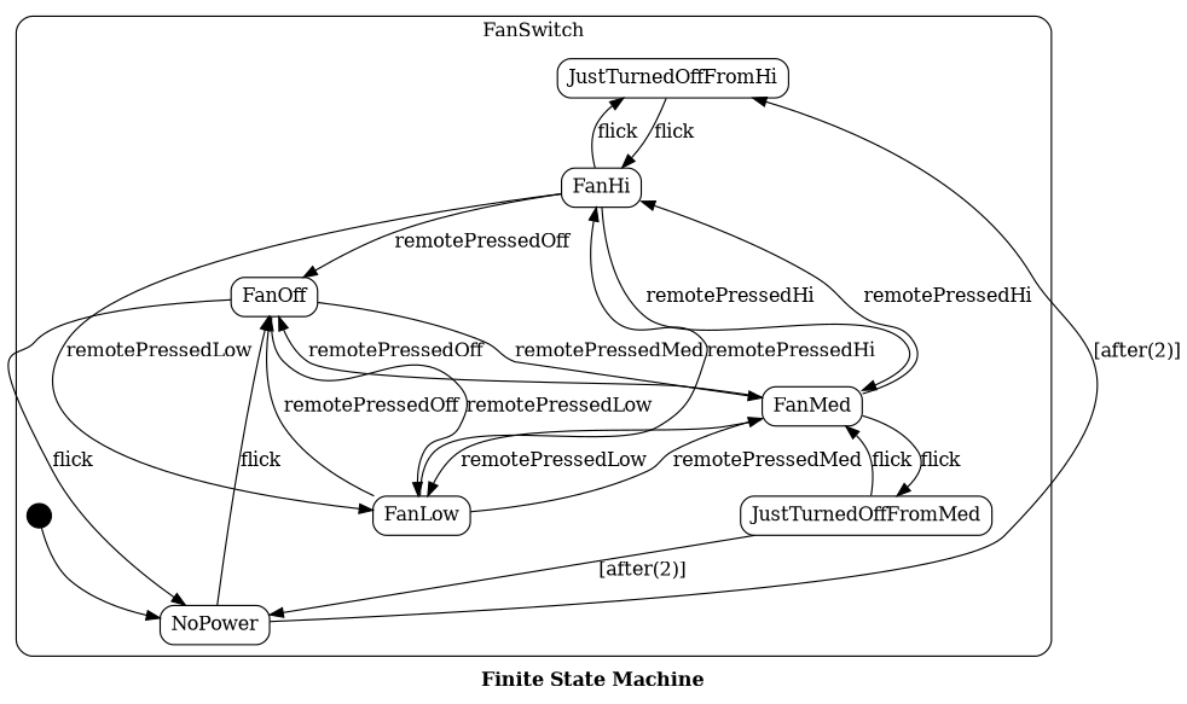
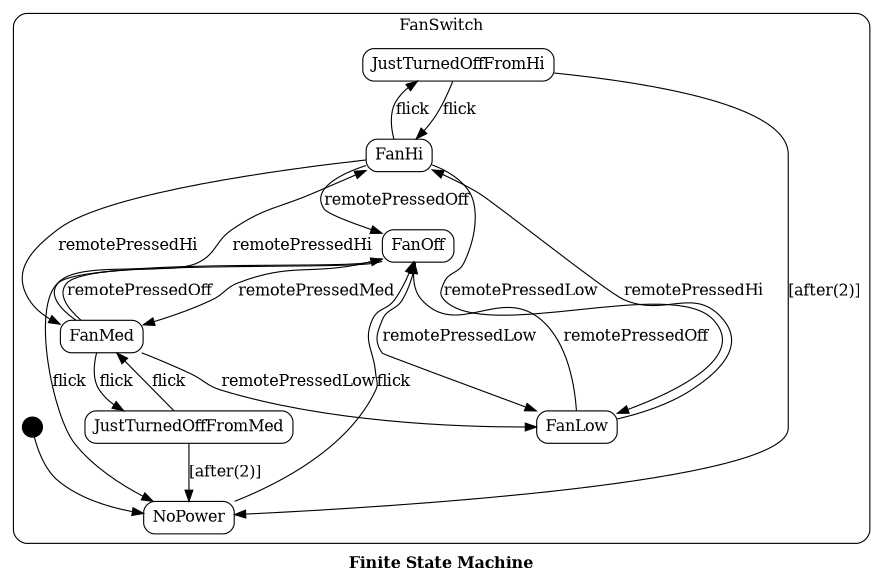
  digraph {
    compound=true
    label=<<b>Finite State Machine</b>>
    node [color=black shape=Mrecord]
    edge [fontsize=14]
    n1 [height=.4 label=JustTurnedOffFromHi width=.4]
    n2 [height=.4 label=JustTurnedOffFromMed width=.4]
    n3 [height=.4 label=FanHi width=.4]
    n4 [height=.4 label=FanMed width=.4]
    n5 [height=.4 label=FanLow width=.4]
    n6 [height=.4 label=FanOff width=.4]
    n7 [height=.4 label=NoPower width=.4]
    initial_FanSwitch [height=.25 shape=point width=.25 color=""]
    subgraph cluster_1 {
      color=black
      label=FanSwitch
      style=rounded
      n1
      n2
      n3
      n4
      n5
      n6
      n7
      initial_FanSwitch
    }
    n1 -> n3 [label=flick]
-   n7 -> n1 [label="[after(2)]"]
+   n1 -> n7 [label="[after(2)]"]
    n2 -> n4 [label=flick]
    n2 -> n7 [label="[after(2)]"]
    n3 -> n1 [label=flick]
    n3 -> n4 [label=remotePressedHi]
    n3 -> n5 [label=remotePressedLow]
    n3 -> n6 [label=remotePressedOff]
    n4 -> n2 [label=flick]
    n4 -> n3 [label=remotePressedHi]
    n4 -> n5 [label=remotePressedLow]
    n4 -> n6 [label=remotePressedOff]
    n5 -> n3 [label=remotePressedHi]
-   n5 -> n4 [label=remotePressedMed]
    n5 -> n6 [label=remotePressedOff]
    n6 -> n4 [label=remotePressedMed]
    n6 -> n5 [label=remotePressedLow]
    n6 -> n7 [label=flick]
    n7 -> n6 [label=flick]
    initial_FanSwitch -> n7
  }
